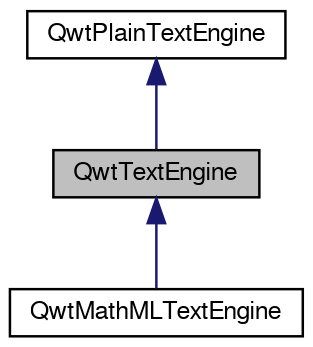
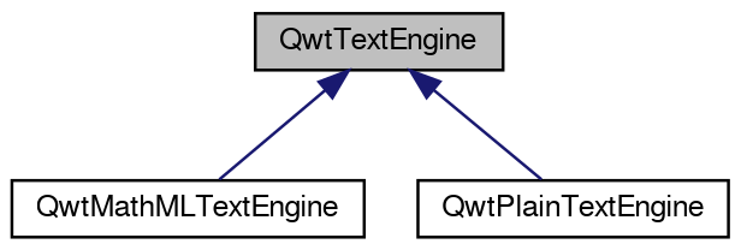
  digraph {
    node [color=black fillcolor=white fontname=FreeSans fontsize=10 shape=record style=filled]
    edge [color=midnightblue dir=back fontname=FreeSans fontsize=10 labelfontname=FreeSans labelfontsize=10 style=solid]
    n1 [fillcolor=grey75 fontcolor=black height=0.2 label=QwtTextEngine width=0.4]
    n2 [height=0.2 label=QwtMathMLTextEngine width=0.4]
    n3 [height=0.2 label=QwtPlainTextEngine width=0.4]
    n1 -> n2
-   n3 -> n1
+   n1 -> n3
  }
